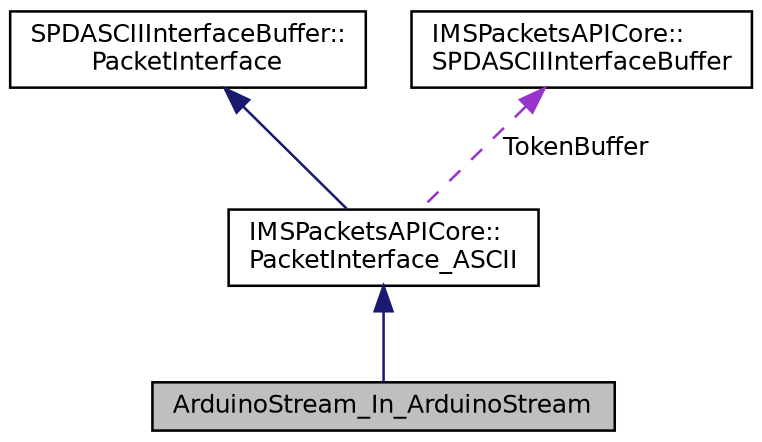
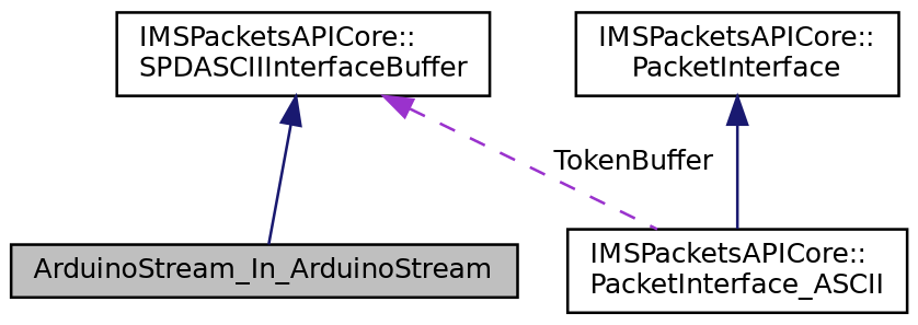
  digraph {
    node [color=black fillcolor=white fontname=Helvetica fontsize=10 shape=record style=filled]
    edge [color=midnightblue dir=back fontname=Helvetica fontsize=10 labelfontname=Helvetica labelfontsize=10 style=solid]
    n1 [fillcolor=grey75 fontcolor=black height=0.2 label=ArduinoStream_In_ArduinoStream width=0.4]
    n2 [height=0.2 label="IMSPacketsAPICore::\lPacketInterface_ASCII" width=0.4]
-   n3 [height=0.2 label="SPDASCIIInterfaceBuffer::\lPacketInterface" width=0.4]
+   n3 [height=0.2 label="IMSPacketsAPICore::\lPacketInterface" width=0.4]
    n4 [height=0.2 label="IMSPacketsAPICore::\lSPDASCIIInterfaceBuffer" width=0.4]
-   n2 -> n1
+   n4 -> n1
    n3 -> n2
    n4 -> n2 [color=darkorchid3 label=" TokenBuffer" style=dashed]
  }
